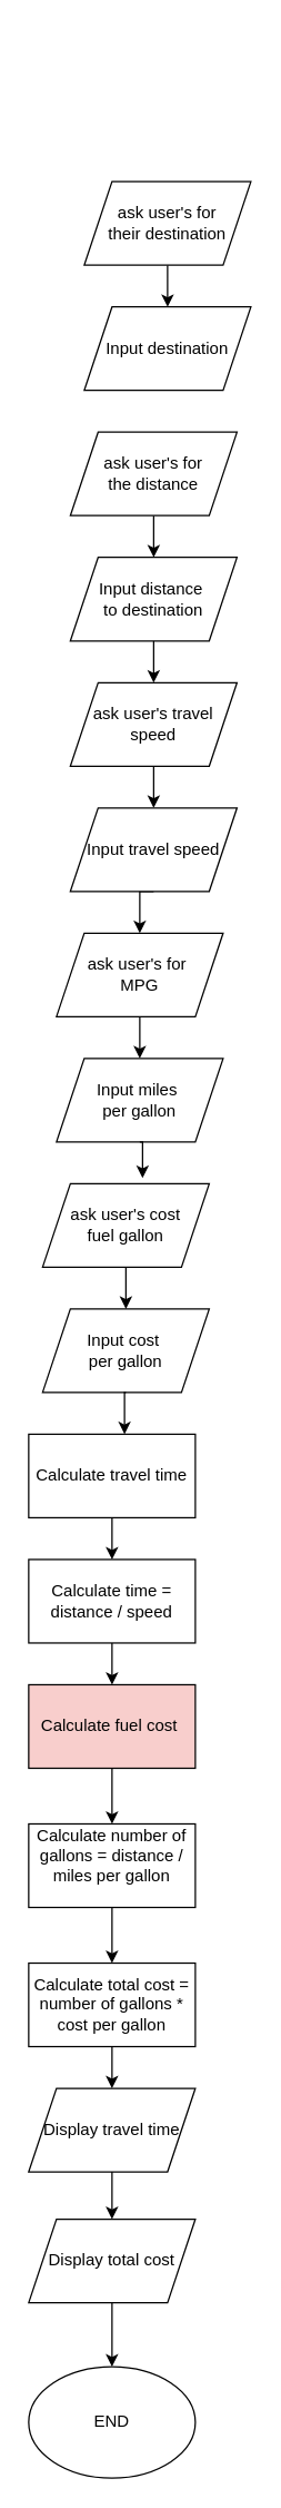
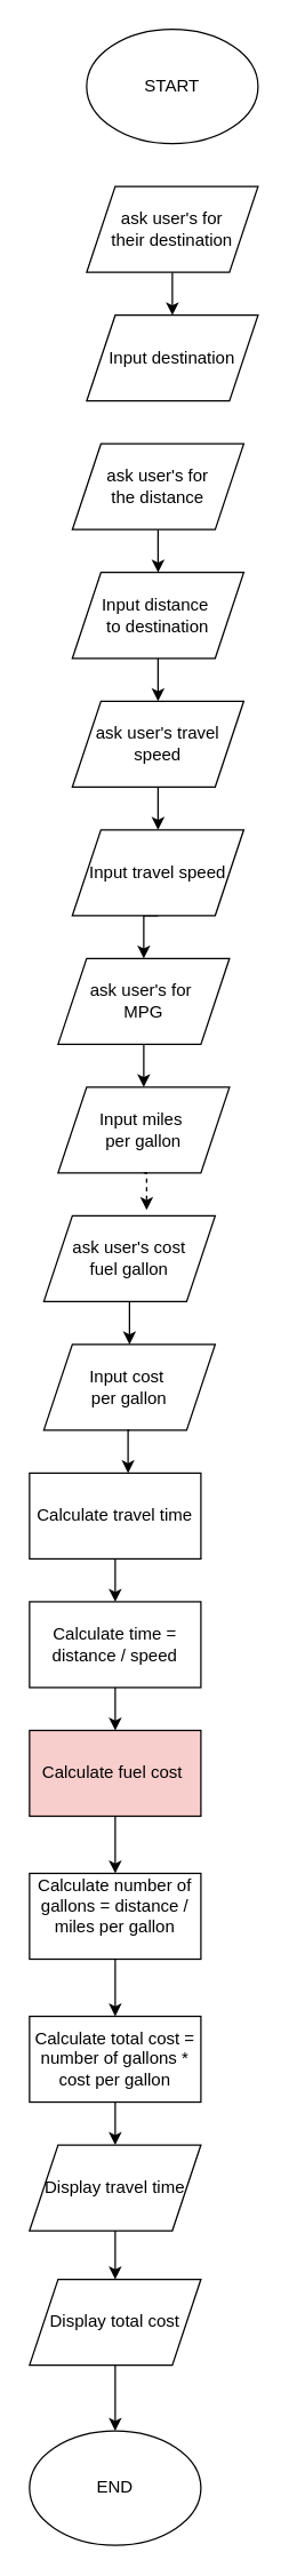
  <mxCell id="0" />
  <mxCell id="1" parent="0" />
+ <mxCell id="2" value="START" style="ellipse;whiteSpace=wrap;html=1;" vertex="1" parent="1"><mxGeometry x="60" y="20" width="120" height="80" as="geometry" /></mxCell>
  <mxCell id="3" value="Input destination" style="shape=parallelogram;perimeter=parallelogramPerimeter;whiteSpace=wrap;html=1;fixedSize=1;" vertex="1" parent="1"><mxGeometry x="60" y="220" width="120" height="60" as="geometry" /></mxCell>
  <mxCell id="4" style="edgeStyle=orthogonalEdgeStyle;rounded=0;orthogonalLoop=1;jettySize=auto;html=1;exitX=0.5;exitY=1;exitDx=0;exitDy=0;" edge="1" parent="1" source="5" target="3"><mxGeometry relative="1" as="geometry" /></mxCell>
  <mxCell id="5" value="ask user's for&lt;div&gt;their destination&lt;/div&gt;" style="shape=parallelogram;perimeter=parallelogramPerimeter;whiteSpace=wrap;html=1;fixedSize=1;" vertex="1" parent="1"><mxGeometry x="60" y="130" width="120" height="60" as="geometry" /></mxCell>
  <mxCell id="6" style="edgeStyle=orthogonalEdgeStyle;rounded=0;orthogonalLoop=1;jettySize=auto;html=1;exitX=0.5;exitY=1;exitDx=0;exitDy=0;" edge="1" parent="1" source="7" target="9"><mxGeometry relative="1" as="geometry" /></mxCell>
  <mxCell id="7" value="ask user's for&lt;div&gt;the distance&lt;/div&gt;" style="shape=parallelogram;perimeter=parallelogramPerimeter;whiteSpace=wrap;html=1;fixedSize=1;" vertex="1" parent="1"><mxGeometry x="50" y="310" width="120" height="60" as="geometry" /></mxCell>
  <mxCell id="8" style="edgeStyle=orthogonalEdgeStyle;rounded=0;orthogonalLoop=1;jettySize=auto;html=1;exitX=0.5;exitY=1;exitDx=0;exitDy=0;entryX=0.5;entryY=0;entryDx=0;entryDy=0;" edge="1" parent="1" source="9" target="11"><mxGeometry relative="1" as="geometry" /></mxCell>
  <mxCell id="9" value="&lt;br&gt;Input distance&amp;nbsp;&lt;div&gt;to destination&lt;br&gt;&lt;br&gt;&lt;/div&gt;" style="shape=parallelogram;perimeter=parallelogramPerimeter;whiteSpace=wrap;html=1;fixedSize=1;" vertex="1" parent="1"><mxGeometry x="50" y="400" width="120" height="60" as="geometry" /></mxCell>
  <mxCell id="10" style="edgeStyle=orthogonalEdgeStyle;rounded=0;orthogonalLoop=1;jettySize=auto;html=1;exitX=0.5;exitY=1;exitDx=0;exitDy=0;entryX=0.5;entryY=0;entryDx=0;entryDy=0;" edge="1" parent="1" source="11" target="13"><mxGeometry relative="1" as="geometry" /></mxCell>
  <mxCell id="11" value="ask user's travel&lt;div&gt;speed&lt;/div&gt;" style="shape=parallelogram;perimeter=parallelogramPerimeter;whiteSpace=wrap;html=1;fixedSize=1;" vertex="1" parent="1"><mxGeometry x="50" y="490" width="120" height="60" as="geometry" /></mxCell>
  <mxCell id="12" style="edgeStyle=orthogonalEdgeStyle;rounded=0;orthogonalLoop=1;jettySize=auto;html=1;exitX=0.5;exitY=1;exitDx=0;exitDy=0;entryX=0.5;entryY=0;entryDx=0;entryDy=0;" edge="1" parent="1" source="13" target="15"><mxGeometry relative="1" as="geometry" /></mxCell>
  <mxCell id="13" value="Input travel speed" style="shape=parallelogram;perimeter=parallelogramPerimeter;whiteSpace=wrap;html=1;fixedSize=1;" vertex="1" parent="1"><mxGeometry x="50" y="580" width="120" height="60" as="geometry" /></mxCell>
  <mxCell id="14" style="edgeStyle=orthogonalEdgeStyle;rounded=0;orthogonalLoop=1;jettySize=auto;html=1;exitX=0.5;exitY=1;exitDx=0;exitDy=0;entryX=0.5;entryY=0;entryDx=0;entryDy=0;" edge="1" parent="1" source="15" target="16"><mxGeometry relative="1" as="geometry" /></mxCell>
  <mxCell id="15" value="ask user's for&amp;nbsp;&lt;br&gt;MPG" style="shape=parallelogram;perimeter=parallelogramPerimeter;whiteSpace=wrap;html=1;fixedSize=1;" vertex="1" parent="1"><mxGeometry x="40" y="670" width="120" height="60" as="geometry" /></mxCell>
  <mxCell id="16" value="Input miles&amp;nbsp;&lt;div&gt;per gallon&lt;/div&gt;" style="shape=parallelogram;perimeter=parallelogramPerimeter;whiteSpace=wrap;html=1;fixedSize=1;" vertex="1" parent="1"><mxGeometry x="40" y="760" width="120" height="60" as="geometry" /></mxCell>
  <mxCell id="17" style="edgeStyle=orthogonalEdgeStyle;rounded=0;orthogonalLoop=1;jettySize=auto;html=1;exitX=0.5;exitY=1;exitDx=0;exitDy=0;entryX=0.5;entryY=0;entryDx=0;entryDy=0;" edge="1" parent="1" source="18" target="19"><mxGeometry relative="1" as="geometry" /></mxCell>
  <mxCell id="18" value="ask user's cost&lt;div&gt;fuel gallon&lt;/div&gt;" style="shape=parallelogram;perimeter=parallelogramPerimeter;whiteSpace=wrap;html=1;fixedSize=1;" vertex="1" parent="1"><mxGeometry x="30" y="850" width="120" height="60" as="geometry" /></mxCell>
  <mxCell id="19" value="Input cost&amp;nbsp;&lt;div&gt;per gallon&lt;/div&gt;" style="shape=parallelogram;perimeter=parallelogramPerimeter;whiteSpace=wrap;html=1;fixedSize=1;" vertex="1" parent="1"><mxGeometry x="30" y="940" width="120" height="60" as="geometry" /></mxCell>
  <mxCell id="20" style="edgeStyle=orthogonalEdgeStyle;rounded=0;orthogonalLoop=1;jettySize=auto;html=1;exitX=0.5;exitY=1;exitDx=0;exitDy=0;" edge="1" parent="1" source="21" target="23"><mxGeometry relative="1" as="geometry" /></mxCell>
  <mxCell id="21" value="Calculate travel time" style="rounded=0;whiteSpace=wrap;html=1;" vertex="1" parent="1"><mxGeometry x="20" y="1030" width="120" height="60" as="geometry" /></mxCell>
  <mxCell id="22" style="edgeStyle=orthogonalEdgeStyle;rounded=0;orthogonalLoop=1;jettySize=auto;html=1;exitX=0.5;exitY=1;exitDx=0;exitDy=0;entryX=0.5;entryY=0;entryDx=0;entryDy=0;" edge="1" parent="1" source="23" target="25"><mxGeometry relative="1" as="geometry" /></mxCell>
  <mxCell id="23" value="Calculate time = distance / speed" style="rounded=0;whiteSpace=wrap;html=1;" vertex="1" parent="1"><mxGeometry x="20" y="1120" width="120" height="60" as="geometry" /></mxCell>
  <mxCell id="24" style="edgeStyle=orthogonalEdgeStyle;rounded=0;orthogonalLoop=1;jettySize=auto;html=1;exitX=0.5;exitY=1;exitDx=0;exitDy=0;entryX=0.5;entryY=0;entryDx=0;entryDy=0;" edge="1" parent="1" source="25" target="27"><mxGeometry relative="1" as="geometry" /></mxCell>
  <mxCell id="25" value="Calculate fuel cost&amp;nbsp;" style="rounded=0;whiteSpace=wrap;html=1;fillColor=#f8cecc;" vertex="1" parent="1"><mxGeometry x="20" y="1210" width="120" height="60" as="geometry" /></mxCell>
  <mxCell id="26" style="edgeStyle=orthogonalEdgeStyle;rounded=0;orthogonalLoop=1;jettySize=auto;html=1;exitX=0.5;exitY=1;exitDx=0;exitDy=0;entryX=0.5;entryY=0;entryDx=0;entryDy=0;" edge="1" parent="1" source="27" target="29"><mxGeometry relative="1" as="geometry" /></mxCell>
  <mxCell id="27" value="&#10;Calculate number of gallons = distance / miles per gallon&#10;&#10;" style="rounded=0;whiteSpace=wrap;html=1;" vertex="1" parent="1"><mxGeometry x="20" y="1310" width="120" height="60" as="geometry" /></mxCell>
  <mxCell id="28" style="edgeStyle=orthogonalEdgeStyle;rounded=0;orthogonalLoop=1;jettySize=auto;html=1;exitX=0.5;exitY=1;exitDx=0;exitDy=0;entryX=0.5;entryY=0;entryDx=0;entryDy=0;" edge="1" parent="1" source="29" target="31"><mxGeometry relative="1" as="geometry" /></mxCell>
  <mxCell id="29" value="Calculate total cost = number of gallons * cost per gallon" style="rounded=0;whiteSpace=wrap;html=1;" vertex="1" parent="1"><mxGeometry x="20" y="1410" width="120" height="60" as="geometry" /></mxCell>
  <mxCell id="30" style="edgeStyle=orthogonalEdgeStyle;rounded=0;orthogonalLoop=1;jettySize=auto;html=1;exitX=0.5;exitY=1;exitDx=0;exitDy=0;entryX=0.5;entryY=0;entryDx=0;entryDy=0;" edge="1" parent="1" source="31" target="33"><mxGeometry relative="1" as="geometry" /></mxCell>
  <mxCell id="31" value="Display travel time" style="shape=parallelogram;perimeter=parallelogramPerimeter;whiteSpace=wrap;html=1;fixedSize=1;" vertex="1" parent="1"><mxGeometry x="20" y="1500" width="120" height="60" as="geometry" /></mxCell>
  <mxCell id="32" style="edgeStyle=orthogonalEdgeStyle;rounded=0;orthogonalLoop=1;jettySize=auto;html=1;exitX=0.5;exitY=1;exitDx=0;exitDy=0;entryX=0.5;entryY=0;entryDx=0;entryDy=0;" edge="1" parent="1" source="33" target="34"><mxGeometry relative="1" as="geometry" /></mxCell>
  <mxCell id="33" value="&lt;span class=&quot;hljs-deletion&quot;&gt;Display total cost&lt;/span&gt;" style="shape=parallelogram;perimeter=parallelogramPerimeter;whiteSpace=wrap;html=1;fixedSize=1;" vertex="1" parent="1"><mxGeometry x="20" y="1594" width="120" height="60" as="geometry" /></mxCell>
  <mxCell id="34" value="END" style="ellipse;whiteSpace=wrap;html=1;" vertex="1" parent="1"><mxGeometry x="20" y="1700" width="120" height="80" as="geometry" /></mxCell>
- <mxCell id="35" style="edgeStyle=orthogonalEdgeStyle;rounded=0;orthogonalLoop=1;jettySize=auto;html=1;exitX=0.5;exitY=1;exitDx=0;exitDy=0;entryX=0.6;entryY=-0.067;entryDx=0;entryDy=0;entryPerimeter=0;" edge="1" parent="1" source="16" target="18"><mxGeometry relative="1" as="geometry" /></mxCell>
+ <mxCell id="35" style="edgeStyle=orthogonalEdgeStyle;rounded=0;orthogonalLoop=1;jettySize=auto;html=1;exitX=0.5;exitY=1;exitDx=0;exitDy=0;entryX=0.6;entryY=-0.067;entryDx=0;entryDy=0;entryPerimeter=0;dashed=1;" edge="1" parent="1" source="16" target="18"><mxGeometry relative="1" as="geometry" /></mxCell>
  <mxCell id="36" style="edgeStyle=orthogonalEdgeStyle;rounded=0;orthogonalLoop=1;jettySize=auto;html=1;exitX=0.5;exitY=1;exitDx=0;exitDy=0;entryX=0.575;entryY=0;entryDx=0;entryDy=0;entryPerimeter=0;" edge="1" parent="1" source="19" target="21"><mxGeometry relative="1" as="geometry" /></mxCell>
